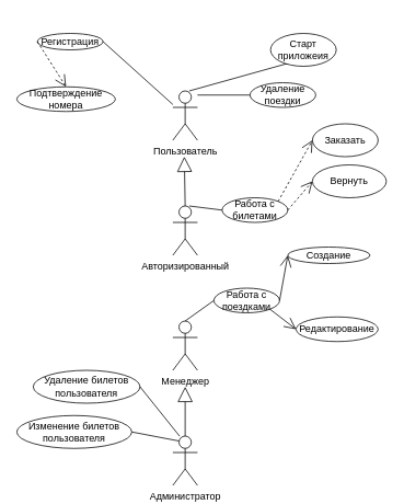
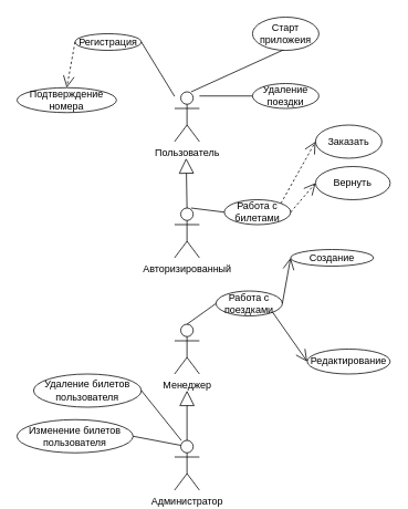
  <mxCell id="0" />
  <mxCell id="1" parent="0" />
  <mxCell id="2" value="Пользователь" style="shape=umlActor;verticalLabelPosition=bottom;verticalAlign=top;html=1;outlineConnect=0;" parent="1" vertex="1"><mxGeometry x="210" y="110" width="30" height="60" as="geometry" /></mxCell>
- <mxCell id="3" value="Регистрация" style="ellipse;whiteSpace=wrap;html=1;" parent="1" vertex="1"><mxGeometry x="45" y="40" width="80" height="20" as="geometry" /></mxCell>
+ <mxCell id="3" value="Регистрация" style="ellipse;whiteSpace=wrap;html=1;" parent="1" vertex="1"><mxGeometry x="90" y="40" width="80" height="20" as="geometry" /></mxCell>
  <mxCell id="4" value="" style="endArrow=open;endSize=12;dashed=1;html=1;rounded=0;exitX=0;exitY=0.5;exitDx=0;exitDy=0;entryX=0.5;entryY=0;entryDx=0;entryDy=0;" parent="1" source="3" target="5" edge="1"><mxGeometry width="160" relative="1" as="geometry"><mxPoint x="40" y="-50" as="sourcePoint" /><mxPoint x="20" y="50" as="targetPoint" /></mxGeometry></mxCell>
  <mxCell id="5" value="Подтверждение номера" style="ellipse;whiteSpace=wrap;html=1;" parent="1" vertex="1"><mxGeometry x="20" y="105" width="120" height="30" as="geometry" /></mxCell>
  <mxCell id="6" value="" style="endArrow=none;html=1;rounded=0;entryX=1;entryY=0.5;entryDx=0;entryDy=0;" parent="1" target="7" edge="1"><mxGeometry width="50" height="50" relative="1" as="geometry"><mxPoint x="230" y="110" as="sourcePoint" /><mxPoint x="230" y="-10" as="targetPoint" /></mxGeometry></mxCell>
- <mxCell id="7" value="Старт приложеия" style="ellipse;whiteSpace=wrap;html=1;" parent="1" vertex="1"><mxGeometry x="329" y="40" width="80" height="40" as="geometry" /></mxCell>
+ <mxCell id="7" value="Старт приложеия" style="ellipse;whiteSpace=wrap;html=1;" parent="1" vertex="1"><mxGeometry x="304" y="20" width="80" height="40" as="geometry" /></mxCell>
  <mxCell id="8" value="" style="endArrow=none;html=1;rounded=0;entryX=0;entryY=0.5;entryDx=0;entryDy=0;" parent="1" target="10" edge="1"><mxGeometry width="50" height="50" relative="1" as="geometry"><mxPoint x="240" y="115" as="sourcePoint" /><mxPoint x="240" y="-10" as="targetPoint" /></mxGeometry></mxCell>
  <mxCell id="9" value="" style="endArrow=none;html=1;rounded=0;entryX=1;entryY=0.5;entryDx=0;entryDy=0;" parent="1" target="3" edge="1" source="2"><mxGeometry width="50" height="50" relative="1" as="geometry"><mxPoint x="210" y="110" as="sourcePoint" /><mxPoint x="210" y="-10" as="targetPoint" /></mxGeometry></mxCell>
  <mxCell id="10" value="Удаление поездки" style="ellipse;whiteSpace=wrap;html=1;" parent="1" vertex="1"><mxGeometry x="304" y="100" width="80" height="30" as="geometry" /></mxCell>
  <mxCell id="11" value="Авторизированный" style="shape=umlActor;verticalLabelPosition=bottom;verticalAlign=top;html=1;outlineConnect=0;" parent="1" vertex="1"><mxGeometry x="210" y="250" width="30" height="60" as="geometry" /></mxCell>
  <mxCell id="12" value="" style="endArrow=block;endSize=16;endFill=0;html=1;rounded=0;exitX=0.5;exitY=0;exitDx=0;exitDy=0;exitPerimeter=0;" parent="1" source="11" edge="1"><mxGeometry width="160" relative="1" as="geometry"><mxPoint x="144" y="210" as="sourcePoint" /><mxPoint x="224" y="190" as="targetPoint" /></mxGeometry></mxCell>
  <mxCell id="13" value="" style="endArrow=none;html=1;rounded=0;entryX=0;entryY=0.5;entryDx=0;entryDy=0;" parent="1" target="14" edge="1"><mxGeometry width="50" height="50" relative="1" as="geometry"><mxPoint x="230" y="250" as="sourcePoint" /><mxPoint x="230" y="220" as="targetPoint" /></mxGeometry></mxCell>
  <mxCell id="14" value="Работа с билетами" style="ellipse;whiteSpace=wrap;html=1;" parent="1" vertex="1"><mxGeometry x="270" y="240" width="80" height="30" as="geometry" /></mxCell>
  <mxCell id="15" value="" style="endArrow=open;endSize=12;dashed=1;html=1;rounded=0;exitX=1;exitY=0;exitDx=0;exitDy=0;entryX=0;entryY=0.5;entryDx=0;entryDy=0;" parent="1" source="14" target="16" edge="1"><mxGeometry width="160" relative="1" as="geometry"><mxPoint x="380" y="230" as="sourcePoint" /><mxPoint x="310" y="130" as="targetPoint" /></mxGeometry></mxCell>
  <mxCell id="16" value="Заказать" style="ellipse;whiteSpace=wrap;html=1;" parent="1" vertex="1"><mxGeometry x="380" y="150" width="80" height="40" as="geometry" /></mxCell>
  <mxCell id="17" value="Вернуть" style="ellipse;whiteSpace=wrap;html=1;" parent="1" vertex="1"><mxGeometry x="380" y="200" width="90" height="40" as="geometry" /></mxCell>
  <mxCell id="18" value="" style="endArrow=open;endSize=12;dashed=1;html=1;rounded=0;entryX=0;entryY=0.5;entryDx=0;entryDy=0;exitX=1;exitY=0.5;exitDx=0;exitDy=0;" parent="1" source="14" target="17" edge="1"><mxGeometry width="160" relative="1" as="geometry"><mxPoint x="320" y="200" as="sourcePoint" /><mxPoint x="340" y="40" as="targetPoint" /></mxGeometry></mxCell>
  <mxCell id="19" value="Менеджер" style="shape=umlActor;verticalLabelPosition=bottom;verticalAlign=top;html=1;outlineConnect=0;" parent="1" vertex="1"><mxGeometry x="210" y="390" width="30" height="60" as="geometry" /></mxCell>
  <mxCell id="20" value="" style="endArrow=none;html=1;rounded=0;exitX=0.5;exitY=0;exitDx=0;exitDy=0;exitPerimeter=0;entryX=0;entryY=0.5;entryDx=0;entryDy=0;" parent="1" source="19" target="21" edge="1"><mxGeometry width="50" height="50" relative="1" as="geometry"><mxPoint x="240" y="260" as="sourcePoint" /><mxPoint x="300" y="360" as="targetPoint" /></mxGeometry></mxCell>
  <mxCell id="21" value="Работа с поездками" style="ellipse;whiteSpace=wrap;html=1;" parent="1" vertex="1"><mxGeometry x="260" y="350" width="80" height="30" as="geometry" /></mxCell>
  <mxCell id="22" value="" style="endArrow=open;endSize=12;dashed=0;html=1;rounded=0;entryX=0;entryY=0.5;entryDx=0;entryDy=0;exitX=1;exitY=0.5;exitDx=0;exitDy=0;" parent="1" source="21" target="24" edge="1"><mxGeometry width="160" relative="1" as="geometry"><mxPoint x="340" y="364.63" as="sourcePoint" /><mxPoint x="380" y="364.63" as="targetPoint" /></mxGeometry></mxCell>
- <mxCell id="23" value="Редактирование" style="ellipse;whiteSpace=wrap;html=1;" parent="1" vertex="1"><mxGeometry x="360" y="385" width="100" height="30" as="geometry" /></mxCell>
+ <mxCell id="23" value="Редактирование" style="ellipse;whiteSpace=wrap;html=1;" parent="1" vertex="1"><mxGeometry x="370" y="420" width="100" height="30" as="geometry" /></mxCell>
  <mxCell id="24" value="Создание" style="ellipse;whiteSpace=wrap;html=1;" parent="1" vertex="1"><mxGeometry x="350" y="300" width="100" height="20" as="geometry" /></mxCell>
  <mxCell id="25" value="" style="endArrow=open;endSize=12;dashed=0;html=1;rounded=0;entryX=0;entryY=0.5;entryDx=0;entryDy=0;exitX=1;exitY=1;exitDx=0;exitDy=0;" parent="1" source="21" target="23" edge="1"><mxGeometry width="160" relative="1" as="geometry"><mxPoint x="340" y="370" as="sourcePoint" /><mxPoint x="380" y="370" as="targetPoint" /></mxGeometry></mxCell>
  <mxCell id="26" value="Администратор" style="shape=umlActor;verticalLabelPosition=bottom;verticalAlign=top;html=1;outlineConnect=0;" parent="1" vertex="1"><mxGeometry x="210" y="530" width="30" height="60" as="geometry" /></mxCell>
  <mxCell id="27" value="" style="endArrow=block;endSize=16;endFill=0;html=1;rounded=0;exitX=0.5;exitY=0;exitDx=0;exitDy=0;exitPerimeter=0;" parent="1" source="26" edge="1"><mxGeometry width="160" relative="1" as="geometry"><mxPoint x="224" y="500" as="sourcePoint" /><mxPoint x="225" y="470" as="targetPoint" /></mxGeometry></mxCell>
  <mxCell id="28" value="Удаление билетов пользователя" style="ellipse;whiteSpace=wrap;html=1;" parent="1" vertex="1"><mxGeometry x="40" y="450" width="130" height="40" as="geometry" /></mxCell>
  <mxCell id="29" value="" style="endArrow=none;html=1;rounded=0;exitX=0.276;exitY=0.003;exitDx=0;exitDy=0;exitPerimeter=0;entryX=1;entryY=0.5;entryDx=0;entryDy=0;" parent="1" source="26" target="28" edge="1"><mxGeometry width="50" height="50" relative="1" as="geometry"><mxPoint x="239.71" y="399.94" as="sourcePoint" /><mxPoint x="270" y="375" as="targetPoint" /></mxGeometry></mxCell>
  <mxCell id="30" value="Изменение билетов пользователя" style="ellipse;whiteSpace=wrap;html=1;" parent="1" vertex="1"><mxGeometry x="20" y="505" width="140" height="40" as="geometry" /></mxCell>
  <mxCell id="31" value="" style="endArrow=none;html=1;rounded=0;exitX=0.25;exitY=0.1;exitDx=0;exitDy=0;exitPerimeter=0;entryX=1;entryY=0.5;entryDx=0;entryDy=0;" parent="1" source="26" target="30" edge="1"><mxGeometry width="50" height="50" relative="1" as="geometry"><mxPoint x="210" y="580.18" as="sourcePoint" /><mxPoint x="261.72" y="425" as="targetPoint" /></mxGeometry></mxCell>
